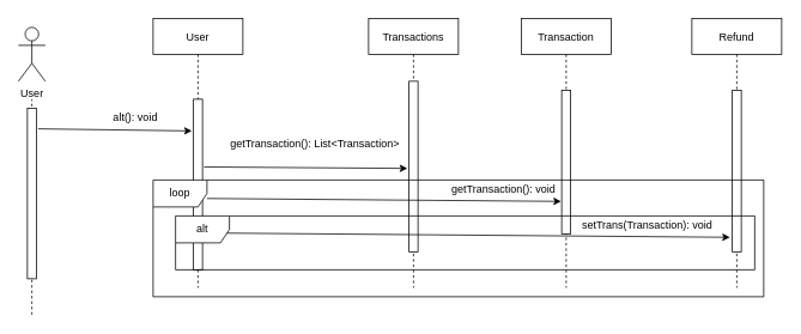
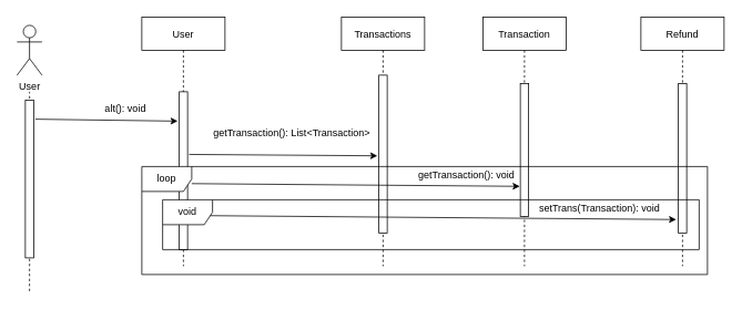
  <mxCell id="0" />
  <mxCell id="1" parent="0" />
  <mxCell id="2" value="Transactions" style="shape=umlLifeline;perimeter=lifelinePerimeter;container=1;collapsible=0;recursiveResize=0;rounded=0;shadow=0;strokeWidth=1;" parent="1" vertex="1"><mxGeometry x="410" y="20" width="100" height="300" as="geometry" /></mxCell>
  <mxCell id="3" value="" style="points=[];perimeter=orthogonalPerimeter;rounded=0;shadow=0;strokeWidth=1;" parent="2" vertex="1"><mxGeometry x="45" y="70" width="10" height="190" as="geometry" /></mxCell>
  <mxCell id="4" value="Transaction" style="shape=umlLifeline;perimeter=lifelinePerimeter;container=1;collapsible=0;recursiveResize=0;rounded=0;shadow=0;strokeWidth=1;" parent="1" vertex="1"><mxGeometry x="580" y="20" width="100" height="300" as="geometry" /></mxCell>
  <mxCell id="5" value="" style="points=[];perimeter=orthogonalPerimeter;rounded=0;shadow=0;strokeWidth=1;" parent="4" vertex="1"><mxGeometry x="45" y="80" width="10" height="160" as="geometry" /></mxCell>
  <mxCell id="6" value="User" style="shape=umlActor;verticalLabelPosition=bottom;verticalAlign=top;html=1;outlineConnect=0;" vertex="1" parent="1"><mxGeometry x="20" y="30" width="30" height="60" as="geometry" /></mxCell>
  <mxCell id="7" value="" style="endArrow=none;dashed=1;html=1;exitX=0.5;exitY=0.053;exitDx=0;exitDy=0;exitPerimeter=0;" edge="1" parent="1" source="8"><mxGeometry width="50" height="50" relative="1" as="geometry"><mxPoint x="100" y="100" as="sourcePoint" /><mxPoint x="35" y="110" as="targetPoint" /></mxGeometry></mxCell>
  <mxCell id="8" value="" style="points=[];perimeter=orthogonalPerimeter;rounded=0;shadow=0;strokeWidth=1;" vertex="1" parent="1"><mxGeometry x="30" y="120" width="10" height="190" as="geometry" /></mxCell>
  <mxCell id="9" value="" style="endArrow=none;dashed=1;html=1;" edge="1" parent="1" target="8"><mxGeometry width="50" height="50" relative="1" as="geometry"><mxPoint x="35" y="350" as="sourcePoint" /><mxPoint x="40" y="150" as="targetPoint" /></mxGeometry></mxCell>
  <mxCell id="10" value="User" style="shape=umlLifeline;perimeter=lifelinePerimeter;container=1;collapsible=0;recursiveResize=0;rounded=0;shadow=0;strokeWidth=1;" vertex="1" parent="1"><mxGeometry x="170" y="20" width="100" height="300" as="geometry" /></mxCell>
  <mxCell id="11" value="" style="points=[];perimeter=orthogonalPerimeter;rounded=0;shadow=0;strokeWidth=1;" vertex="1" parent="10"><mxGeometry x="45" y="90" width="10" height="190" as="geometry" /></mxCell>
  <mxCell id="12" value="" style="endArrow=classic;html=1;exitX=1.2;exitY=0.121;exitDx=0;exitDy=0;exitPerimeter=0;entryX=-0.18;entryY=0.186;entryDx=0;entryDy=0;entryPerimeter=0;" edge="1" parent="1" source="8" target="11"><mxGeometry width="50" height="50" relative="1" as="geometry"><mxPoint x="460" y="310" as="sourcePoint" /><mxPoint x="510" y="260" as="targetPoint" /></mxGeometry></mxCell>
  <mxCell id="13" value="alt(): void" style="text;html=1;align=center;verticalAlign=middle;resizable=0;points=[];autosize=1;" vertex="1" parent="1"><mxGeometry x="105" y="120" width="90" height="20" as="geometry" /></mxCell>
  <mxCell id="14" value="" style="endArrow=classic;html=1;exitX=1.18;exitY=0.397;exitDx=0;exitDy=0;exitPerimeter=0;entryX=-0.18;entryY=0.511;entryDx=0;entryDy=0;entryPerimeter=0;" edge="1" parent="1" source="11" target="3"><mxGeometry width="50" height="50" relative="1" as="geometry"><mxPoint x="460" y="310" as="sourcePoint" /><mxPoint x="510" y="260" as="targetPoint" /></mxGeometry></mxCell>
  <mxCell id="15" value="getTransaction(): List&amp;lt;Transaction&amp;gt;" style="text;html=1;align=center;verticalAlign=middle;resizable=0;points=[];autosize=1;" vertex="1" parent="1"><mxGeometry x="250" y="150" width="200" height="20" as="geometry" /></mxCell>
  <mxCell id="16" value="" style="endArrow=classic;html=1;exitX=1.5;exitY=0.582;exitDx=0;exitDy=0;exitPerimeter=0;entryX=-0.06;entryY=0.774;entryDx=0;entryDy=0;entryPerimeter=0;" edge="1" parent="1" source="11" target="5"><mxGeometry width="50" height="50" relative="1" as="geometry"><mxPoint x="460" y="310" as="sourcePoint" /><mxPoint x="510" y="260" as="targetPoint" /></mxGeometry></mxCell>
  <mxCell id="17" value="getTransaction(): void" style="text;html=1;align=center;verticalAlign=middle;resizable=0;points=[];autosize=1;" vertex="1" parent="1"><mxGeometry x="495" y="200" width="130" height="20" as="geometry" /></mxCell>
  <mxCell id="18" value="Refund" style="shape=umlLifeline;perimeter=lifelinePerimeter;container=1;collapsible=0;recursiveResize=0;rounded=0;shadow=0;strokeWidth=1;" vertex="1" parent="1"><mxGeometry x="770" y="20" width="100" height="300" as="geometry" /></mxCell>
  <mxCell id="19" value="" style="points=[];perimeter=orthogonalPerimeter;rounded=0;shadow=0;strokeWidth=1;" vertex="1" parent="18"><mxGeometry x="45" y="80" width="10" height="180" as="geometry" /></mxCell>
  <mxCell id="20" value="" style="endArrow=classic;html=1;entryX=-0.26;entryY=0.91;entryDx=0;entryDy=0;entryPerimeter=0;exitX=1.42;exitY=0.784;exitDx=0;exitDy=0;exitPerimeter=0;" edge="1" parent="1" source="11" target="19"><mxGeometry width="50" height="50" relative="1" as="geometry"><mxPoint x="460" y="310" as="sourcePoint" /><mxPoint x="510" y="260" as="targetPoint" /></mxGeometry></mxCell>
  <mxCell id="21" value="setTrans(Transaction): void" style="text;html=1;align=center;verticalAlign=middle;resizable=0;points=[];autosize=1;" vertex="1" parent="1"><mxGeometry x="640" y="240" width="160" height="20" as="geometry" /></mxCell>
  <mxCell id="22" value="loop" style="shape=umlFrame;whiteSpace=wrap;html=1;" vertex="1" parent="1"><mxGeometry x="170" y="200" width="680" height="130" as="geometry" /></mxCell>
- <mxCell id="23" value="alt" style="shape=umlFrame;whiteSpace=wrap;html=1;" vertex="1" parent="1"><mxGeometry x="195" y="240" width="645" height="60" as="geometry" /></mxCell>
+ <mxCell id="23" value="void" style="shape=umlFrame;whiteSpace=wrap;html=1;" vertex="1" parent="1"><mxGeometry x="195" y="240" width="645" height="60" as="geometry" /></mxCell>
